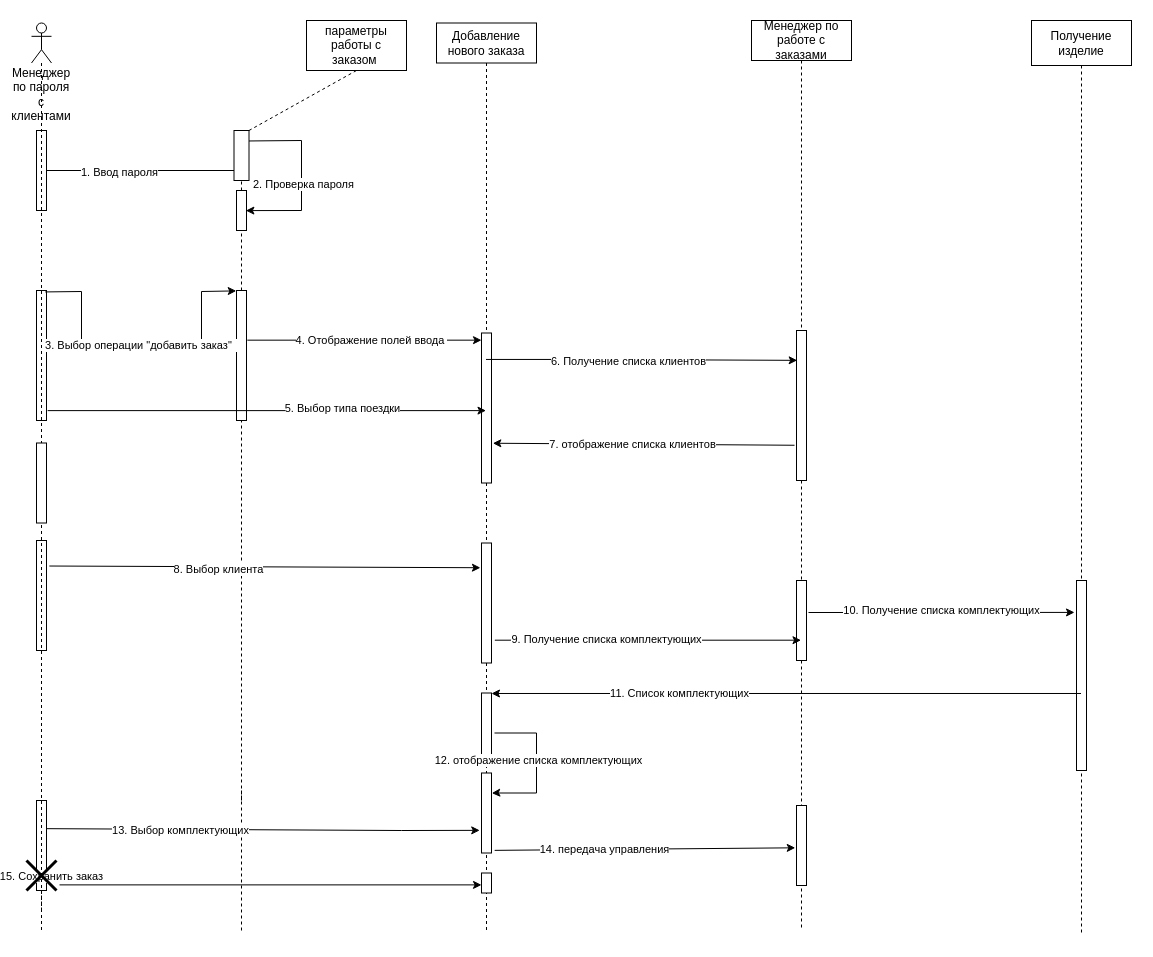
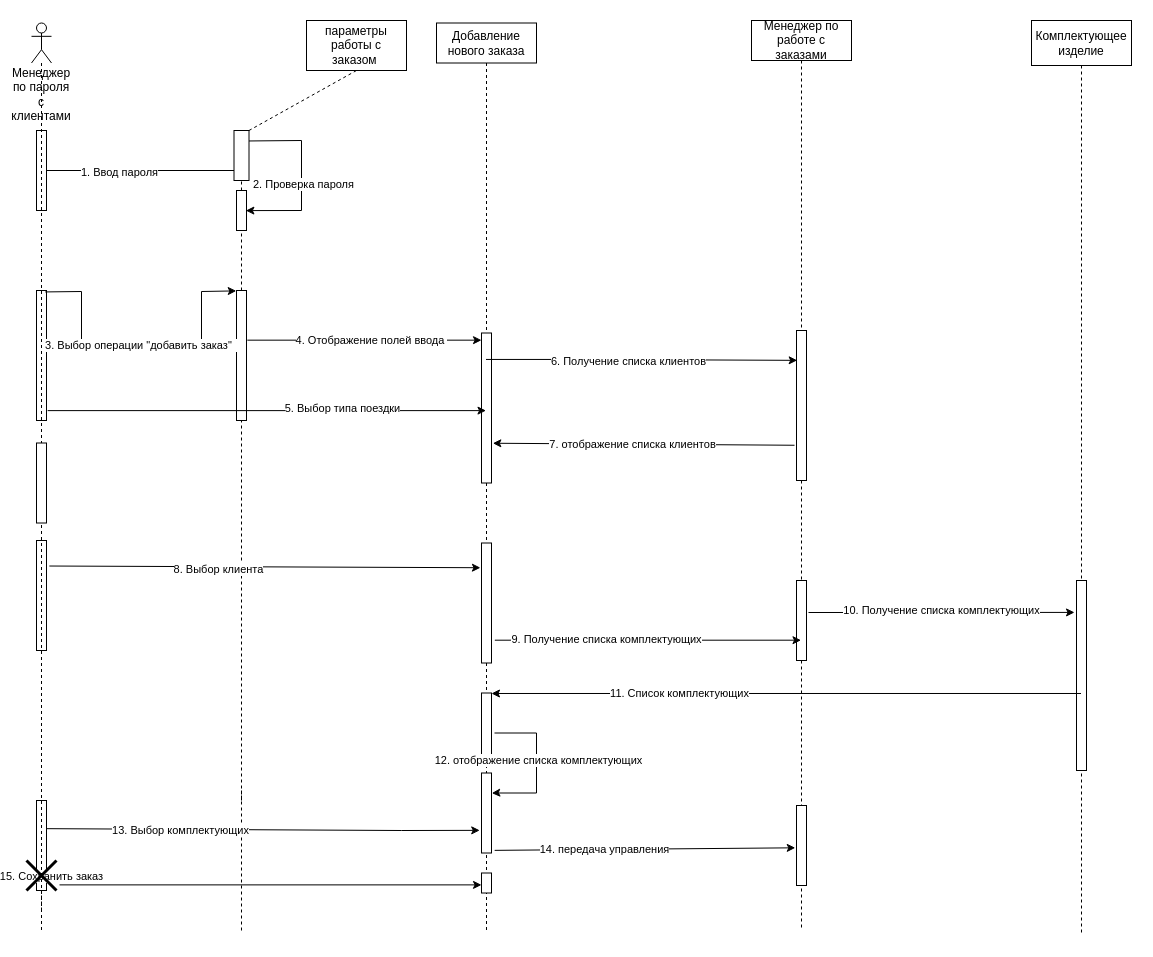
  <mxCell id="0" />
  <mxCell id="1" parent="0" />
  <mxCell id="2" value="параметры работы с заказом&amp;nbsp;" style="rounded=0;whiteSpace=wrap;html=1;" parent="1" vertex="1"><mxGeometry x="300" y="20" width="100" height="50" as="geometry" /></mxCell>
  <mxCell id="3" value="" style="endArrow=none;dashed=1;html=1;rounded=0;entryX=0.5;entryY=1;entryDx=0;entryDy=0;startArrow=none;" parent="1" source="58" target="2" edge="1"><mxGeometry width="50" height="50" relative="1" as="geometry"><mxPoint x="235" y="730" as="sourcePoint" /><mxPoint x="505" y="170" as="targetPoint" /></mxGeometry></mxCell>
  <mxCell id="4" value="" style="endArrow=classic;html=1;rounded=0;startArrow=none;" parent="1" source="58" edge="1"><mxGeometry width="50" height="50" relative="1" as="geometry"><mxPoint x="35" y="170" as="sourcePoint" /><mxPoint x="235" y="170" as="targetPoint" /></mxGeometry></mxCell>
  <mxCell id="5" value="" style="html=1;points=[];perimeter=orthogonalPerimeter;" parent="1" vertex="1"><mxGeometry x="30" y="130" width="10" height="80" as="geometry" /></mxCell>
  <mxCell id="6" value="" style="endArrow=classic;html=1;rounded=0;exitX=0.917;exitY=0.105;exitDx=0;exitDy=0;exitPerimeter=0;entryX=0.939;entryY=0.801;entryDx=0;entryDy=0;entryPerimeter=0;" parent="1" edge="1"><mxGeometry width="50" height="50" relative="1" as="geometry"><mxPoint x="239.17" y="140.5" as="sourcePoint" /><mxPoint x="239.39" y="210.1" as="targetPoint" /><Array as="points"><mxPoint x="295" y="140" /><mxPoint x="295" y="210" /></Array></mxGeometry></mxCell>
  <mxCell id="7" value="2. Проверка пароля" style="edgeLabel;html=1;align=center;verticalAlign=middle;resizable=0;points=[];" parent="6" vertex="1" connectable="0"><mxGeometry x="0.087" y="1" relative="1" as="geometry"><mxPoint as="offset" /></mxGeometry></mxCell>
  <mxCell id="8" value="" style="html=1;points=[];perimeter=orthogonalPerimeter;" parent="1" vertex="1"><mxGeometry x="30" y="290" width="10" height="130" as="geometry" /></mxCell>
  <mxCell id="9" value="" style="html=1;points=[];perimeter=orthogonalPerimeter;" parent="1" vertex="1"><mxGeometry x="230" y="290" width="10" height="130" as="geometry" /></mxCell>
  <mxCell id="10" value="" style="endArrow=none;dashed=1;html=1;rounded=0;entryX=0.5;entryY=1;entryDx=0;entryDy=0;startArrow=none;" parent="1" target="9" edge="1"><mxGeometry width="50" height="50" relative="1" as="geometry"><mxPoint x="235" y="800" as="sourcePoint" /><mxPoint x="235" y="80" as="targetPoint" /><Array as="points"><mxPoint x="235" y="420" /></Array></mxGeometry></mxCell>
  <mxCell id="11" value="" style="endArrow=classic;html=1;rounded=0;exitX=0.871;exitY=0.011;exitDx=0;exitDy=0;exitPerimeter=0;entryX=-0.023;entryY=0.003;entryDx=0;entryDy=0;entryPerimeter=0;" parent="1" source="8" target="9" edge="1"><mxGeometry width="50" height="50" relative="1" as="geometry"><mxPoint x="325" y="350" as="sourcePoint" /><mxPoint x="225" y="290" as="targetPoint" /><Array as="points"><mxPoint x="75" y="291" /><mxPoint x="75" y="350" /><mxPoint x="195" y="350" /><mxPoint x="195" y="291" /></Array></mxGeometry></mxCell>
  <mxCell id="12" value="3. Выбор операции &quot;добавить заказ&quot;&amp;nbsp;&amp;nbsp;" style="edgeLabel;html=1;align=center;verticalAlign=middle;resizable=0;points=[];" parent="11" vertex="1" connectable="0"><mxGeometry x="-0.184" y="1" relative="1" as="geometry"><mxPoint x="29" y="-5" as="offset" /></mxGeometry></mxCell>
  <mxCell id="13" value="Добавление нового заказа" style="shape=umlLifeline;perimeter=lifelinePerimeter;whiteSpace=wrap;html=1;container=1;collapsible=0;recursiveResize=0;outlineConnect=0;" parent="1" vertex="1"><mxGeometry x="430" y="22.5" width="100" height="910" as="geometry" /></mxCell>
  <mxCell id="14" value="" style="html=1;points=[];perimeter=orthogonalPerimeter;" parent="13" vertex="1"><mxGeometry x="45" y="310" width="10" height="150" as="geometry" /></mxCell>
  <mxCell id="15" value="" style="html=1;points=[];perimeter=orthogonalPerimeter;" parent="13" vertex="1"><mxGeometry x="45" y="520" width="10" height="120" as="geometry" /></mxCell>
  <mxCell id="16" value="" style="html=1;points=[];perimeter=orthogonalPerimeter;" parent="13" vertex="1"><mxGeometry x="45" y="670" width="10" height="70" as="geometry" /></mxCell>
  <mxCell id="17" value="" style="endArrow=classic;html=1;rounded=0;entryX=1.031;entryY=0.252;entryDx=0;entryDy=0;entryPerimeter=0;" parent="13" target="20" edge="1"><mxGeometry width="50" height="50" relative="1" as="geometry"><mxPoint x="58" y="710" as="sourcePoint" /><mxPoint x="-80" y="500" as="targetPoint" /><Array as="points"><mxPoint x="100" y="710" /><mxPoint x="100" y="730" /><mxPoint x="100" y="770" /><mxPoint x="58" y="770" /></Array></mxGeometry></mxCell>
  <mxCell id="18" value="12. отображение списка комплектующих" style="edgeLabel;html=1;align=center;verticalAlign=middle;resizable=0;points=[];" parent="17" vertex="1" connectable="0"><mxGeometry x="0.583" y="2" relative="1" as="geometry"><mxPoint x="15" y="-35" as="offset" /></mxGeometry></mxCell>
  <mxCell id="19" value="" style="html=1;points=[];perimeter=orthogonalPerimeter;" parent="13" vertex="1"><mxGeometry x="45" y="850" width="10" height="20" as="geometry" /></mxCell>
  <mxCell id="20" value="" style="html=1;points=[];perimeter=orthogonalPerimeter;" parent="13" vertex="1"><mxGeometry x="45" y="750" width="10" height="80" as="geometry" /></mxCell>
  <mxCell id="21" value="г7" style="endArrow=classic;html=1;rounded=0;exitX=1.083;exitY=0.382;exitDx=0;exitDy=0;exitPerimeter=0;" parent="1" source="9" target="14" edge="1"><mxGeometry width="50" height="50" relative="1" as="geometry"><mxPoint x="375" y="450" as="sourcePoint" /><mxPoint x="425" y="400" as="targetPoint" /></mxGeometry></mxCell>
  <mxCell id="22" value="4. Отображение полей ввода&amp;nbsp;" style="edgeLabel;html=1;align=center;verticalAlign=middle;resizable=0;points=[];" parent="21" vertex="1" connectable="0"><mxGeometry x="-0.267" y="1" relative="1" as="geometry"><mxPoint x="38" y="1" as="offset" /></mxGeometry></mxCell>
  <mxCell id="23" value="" style="endArrow=classic;html=1;rounded=0;exitX=1.114;exitY=0.924;exitDx=0;exitDy=0;exitPerimeter=0;" parent="1" source="8" target="13" edge="1"><mxGeometry width="50" height="50" relative="1" as="geometry"><mxPoint x="45" y="420" as="sourcePoint" /><mxPoint x="425" y="120" as="targetPoint" /></mxGeometry></mxCell>
  <mxCell id="24" value="5. Выбор типа поездки" style="edgeLabel;html=1;align=center;verticalAlign=middle;resizable=0;points=[];" parent="23" vertex="1" connectable="0"><mxGeometry x="-0.393" y="1" relative="1" as="geometry"><mxPoint x="161" y="-2" as="offset" /></mxGeometry></mxCell>
  <mxCell id="25" value="Менеджер по работе с заказами" style="shape=umlLifeline;perimeter=lifelinePerimeter;whiteSpace=wrap;html=1;container=1;collapsible=0;recursiveResize=0;outlineConnect=0;" parent="1" vertex="1"><mxGeometry x="745" y="20" width="100" height="910" as="geometry" /></mxCell>
  <mxCell id="26" value="" style="html=1;points=[];perimeter=orthogonalPerimeter;" parent="25" vertex="1"><mxGeometry x="45" y="310" width="10" height="150" as="geometry" /></mxCell>
  <mxCell id="27" value="" style="html=1;points=[];perimeter=orthogonalPerimeter;" parent="25" vertex="1"><mxGeometry x="45" y="560" width="10" height="80" as="geometry" /></mxCell>
  <mxCell id="28" value="" style="html=1;points=[];perimeter=orthogonalPerimeter;" parent="25" vertex="1"><mxGeometry x="45" y="785" width="10" height="80" as="geometry" /></mxCell>
  <mxCell id="29" value="" style="endArrow=classic;html=1;rounded=0;entryX=0.067;entryY=0.199;entryDx=0;entryDy=0;entryPerimeter=0;" parent="1" source="13" target="26" edge="1"><mxGeometry width="50" height="50" relative="1" as="geometry"><mxPoint x="412.86" y="351.06" as="sourcePoint" /><mxPoint x="730" y="355.99" as="targetPoint" /><Array as="points"><mxPoint x="576.19" y="358.94" /></Array></mxGeometry></mxCell>
  <mxCell id="30" value="6. Получение списка клиентов" style="edgeLabel;html=1;align=center;verticalAlign=middle;resizable=0;points=[];" parent="29" vertex="1" connectable="0"><mxGeometry x="0.15" y="-1" relative="1" as="geometry"><mxPoint x="-37" as="offset" /></mxGeometry></mxCell>
  <mxCell id="31" value="" style="html=1;points=[];perimeter=orthogonalPerimeter;" parent="1" vertex="1"><mxGeometry x="30" y="540" width="10" height="110" as="geometry" /></mxCell>
  <mxCell id="32" value="" style="endArrow=classic;html=1;rounded=0;exitX=1.083;exitY=0.232;exitDx=0;exitDy=0;exitPerimeter=0;entryX=-0.106;entryY=0.206;entryDx=0;entryDy=0;entryPerimeter=0;" parent="1" edge="1" target="15"><mxGeometry width="50" height="50" relative="1" as="geometry"><mxPoint x="42.83" y="565.52" as="sourcePoint" /><mxPoint x="401.17" y="567.96" as="targetPoint" /></mxGeometry></mxCell>
  <mxCell id="33" value="8. Выбор клиента" style="edgeLabel;html=1;align=center;verticalAlign=middle;resizable=0;points=[];" parent="32" vertex="1" connectable="0"><mxGeometry x="-0.218" y="-2" relative="1" as="geometry"><mxPoint as="offset" /></mxGeometry></mxCell>
  <mxCell id="34" value="" style="endArrow=classic;html=1;rounded=0;exitX=1.333;exitY=0.81;exitDx=0;exitDy=0;exitPerimeter=0;" parent="1" source="15" target="25" edge="1"><mxGeometry width="50" height="50" relative="1" as="geometry"><mxPoint x="265" y="730" as="sourcePoint" /><mxPoint x="315" y="680" as="targetPoint" /></mxGeometry></mxCell>
  <mxCell id="35" value="9. Получение списка комплектующих" style="edgeLabel;html=1;align=center;verticalAlign=middle;resizable=0;points=[];" parent="34" vertex="1" connectable="0"><mxGeometry x="-0.274" y="1" relative="1" as="geometry"><mxPoint as="offset" /></mxGeometry></mxCell>
- <mxCell id="36" value="Получение изделие" style="shape=umlLifeline;perimeter=lifelinePerimeter;whiteSpace=wrap;html=1;container=1;collapsible=0;recursiveResize=0;outlineConnect=0;size=45;" parent="1" vertex="1"><mxGeometry x="1025" y="20" width="100" height="915" as="geometry" /></mxCell>
+ <mxCell id="36" value="Комплектующее изделие" style="shape=umlLifeline;perimeter=lifelinePerimeter;whiteSpace=wrap;html=1;container=1;collapsible=0;recursiveResize=0;outlineConnect=0;size=45;" parent="1" vertex="1"><mxGeometry x="1025" y="20" width="100" height="915" as="geometry" /></mxCell>
  <mxCell id="37" value="" style="html=1;points=[];perimeter=orthogonalPerimeter;" parent="36" vertex="1"><mxGeometry x="45" y="560" width="10" height="190" as="geometry" /></mxCell>
  <mxCell id="38" value="" style="endArrow=classic;html=1;rounded=0;entryX=1;entryY=0.007;entryDx=0;entryDy=0;entryPerimeter=0;" parent="1" source="36" target="16" edge="1"><mxGeometry width="50" height="50" relative="1" as="geometry"><mxPoint x="355" y="270" as="sourcePoint" /><mxPoint x="405" y="220" as="targetPoint" /></mxGeometry></mxCell>
  <mxCell id="39" value="11. Список комплектующих" style="edgeLabel;html=1;align=center;verticalAlign=middle;resizable=0;points=[];" parent="38" vertex="1" connectable="0"><mxGeometry x="0.665" y="-1" relative="1" as="geometry"><mxPoint x="89" y="1" as="offset" /></mxGeometry></mxCell>
  <mxCell id="40" value="" style="endArrow=none;dashed=1;html=1;rounded=0;entryX=0.5;entryY=1;entryDx=0;entryDy=0;" parent="1" edge="1"><mxGeometry width="50" height="50" relative="1" as="geometry"><mxPoint x="235" y="930" as="sourcePoint" /><mxPoint x="235" y="790" as="targetPoint" /><Array as="points" /></mxGeometry></mxCell>
  <mxCell id="41" value="" style="endArrow=classic;html=1;rounded=0;exitX=1.2;exitY=0.4;exitDx=0;exitDy=0;exitPerimeter=0;entryX=-0.2;entryY=0.168;entryDx=0;entryDy=0;entryPerimeter=0;" parent="1" source="27" target="37" edge="1"><mxGeometry width="50" height="50" relative="1" as="geometry"><mxPoint x="275" y="570" as="sourcePoint" /><mxPoint x="325" y="520" as="targetPoint" /></mxGeometry></mxCell>
  <mxCell id="42" value="10. Получение списка комплектующих" style="edgeLabel;html=1;align=center;verticalAlign=middle;resizable=0;points=[];" parent="41" vertex="1" connectable="0"><mxGeometry x="-0.329" y="4" relative="1" as="geometry"><mxPoint x="44" y="2" as="offset" /></mxGeometry></mxCell>
  <mxCell id="43" value="" style="html=1;points=[];perimeter=orthogonalPerimeter;" parent="1" vertex="1"><mxGeometry x="30" y="800" width="10" height="90" as="geometry" /></mxCell>
  <mxCell id="44" value="" style="endArrow=none;dashed=1;html=1;rounded=0;entryX=0.5;entryY=1;entryDx=0;entryDy=0;startArrow=none;" parent="1" source="52" target="43" edge="1"><mxGeometry width="50" height="50" relative="1" as="geometry"><mxPoint x="35" y="910" as="sourcePoint" /><mxPoint x="35" y="650" as="targetPoint" /><Array as="points" /></mxGeometry></mxCell>
  <mxCell id="45" value="" style="endArrow=classic;html=1;rounded=0;exitX=1;exitY=0.313;exitDx=0;exitDy=0;exitPerimeter=0;entryX=-0.178;entryY=0.717;entryDx=0;entryDy=0;entryPerimeter=0;" parent="1" source="43" target="20" edge="1"><mxGeometry width="50" height="50" relative="1" as="geometry"><mxPoint x="205" y="520" as="sourcePoint" /><mxPoint x="255" y="470" as="targetPoint" /><Array as="points"><mxPoint x="395" y="830" /></Array></mxGeometry></mxCell>
  <mxCell id="46" value="13. Выбор комплектующих" style="edgeLabel;html=1;align=center;verticalAlign=middle;resizable=0;points=[];" parent="45" vertex="1" connectable="0"><mxGeometry x="-0.38" y="-1" relative="1" as="geometry"><mxPoint as="offset" /></mxGeometry></mxCell>
  <mxCell id="47" value="" style="endArrow=classic;html=1;rounded=0;exitX=1.1;exitY=0.813;exitDx=0;exitDy=0;exitPerimeter=0;startArrow=none;" parent="1" source="52" target="19" edge="1"><mxGeometry width="50" height="50" relative="1" as="geometry"><mxPoint x="205" y="860" as="sourcePoint" /><mxPoint x="255" y="810" as="targetPoint" /></mxGeometry></mxCell>
  <mxCell id="48" value="" style="endArrow=classic;html=1;rounded=0;exitX=1.317;exitY=0.967;exitDx=0;exitDy=0;exitPerimeter=0;entryX=-0.122;entryY=0.529;entryDx=0;entryDy=0;entryPerimeter=0;" parent="1" source="20" target="28" edge="1"><mxGeometry width="50" height="50" relative="1" as="geometry"><mxPoint x="45" y="860" as="sourcePoint" /><mxPoint x="1174.5" y="862.01" as="targetPoint" /></mxGeometry></mxCell>
  <mxCell id="49" value="14. передача управления" style="edgeLabel;html=1;align=center;verticalAlign=middle;resizable=0;points=[];" parent="48" vertex="1" connectable="0"><mxGeometry x="-0.278" relative="1" as="geometry"><mxPoint as="offset" /></mxGeometry></mxCell>
  <mxCell id="50" value="" style="endArrow=none;html=1;rounded=0;exitX=1.1;exitY=0.813;exitDx=0;exitDy=0;exitPerimeter=0;" parent="1" source="43" target="52" edge="1"><mxGeometry width="50" height="50" relative="1" as="geometry"><mxPoint x="41" y="873.17" as="sourcePoint" /><mxPoint x="400" y="873.17" as="targetPoint" /></mxGeometry></mxCell>
  <mxCell id="51" value="15. Сохранить заказ" style="edgeLabel;html=1;align=center;verticalAlign=middle;resizable=0;points=[];" parent="50" vertex="1" connectable="0"><mxGeometry x="-0.287" y="-3" relative="1" as="geometry"><mxPoint as="offset" /></mxGeometry></mxCell>
  <mxCell id="52" value="" style="shape=umlDestroy;whiteSpace=wrap;html=1;strokeWidth=3;" parent="1" vertex="1"><mxGeometry x="20" y="860" width="30" height="30" as="geometry" /></mxCell>
  <mxCell id="53" value="" style="endArrow=none;dashed=1;html=1;rounded=0;entryX=0.5;entryY=1;entryDx=0;entryDy=0;" parent="1" target="52" edge="1"><mxGeometry width="50" height="50" relative="1" as="geometry"><mxPoint x="35" y="910" as="sourcePoint" /><mxPoint x="35" y="890" as="targetPoint" /><Array as="points" /></mxGeometry></mxCell>
  <mxCell id="54" value="Менеджер по пароля с клиентами" style="shape=umlLifeline;participant=umlActor;perimeter=lifelinePerimeter;whiteSpace=wrap;html=1;container=1;collapsible=0;recursiveResize=0;verticalAlign=top;spacingTop=36;outlineConnect=0;" parent="1" vertex="1"><mxGeometry x="25" y="22.5" width="20" height="910" as="geometry" /></mxCell>
  <mxCell id="55" value="" style="html=1;points=[];perimeter=orthogonalPerimeter;" parent="54" vertex="1"><mxGeometry x="5" y="420" width="10" height="80" as="geometry" /></mxCell>
  <mxCell id="56" value="" style="endArrow=none;html=1;rounded=0;" parent="1" source="5" target="58" edge="1"><mxGeometry width="50" height="50" relative="1" as="geometry"><mxPoint x="40" y="170" as="sourcePoint" /><mxPoint x="235" y="170" as="targetPoint" /></mxGeometry></mxCell>
  <mxCell id="57" value="1. Ввод пароля" style="edgeLabel;html=1;align=center;verticalAlign=middle;resizable=0;points=[];" parent="56" vertex="1" connectable="0"><mxGeometry x="-0.233" y="-1" relative="1" as="geometry"><mxPoint as="offset" /></mxGeometry></mxCell>
  <mxCell id="58" value="" style="html=1;points=[];perimeter=orthogonalPerimeter;" parent="1" vertex="1"><mxGeometry x="227.5" y="130" width="15" height="50" as="geometry" /></mxCell>
  <mxCell id="59" value="" style="endArrow=none;dashed=1;html=1;rounded=0;entryX=0.5;entryY=1;entryDx=0;entryDy=0;startArrow=none;" parent="1" source="60" target="58" edge="1"><mxGeometry width="50" height="50" relative="1" as="geometry"><mxPoint x="235" y="290" as="sourcePoint" /><mxPoint x="235" y="80" as="targetPoint" /></mxGeometry></mxCell>
  <mxCell id="60" value="" style="html=1;points=[];perimeter=orthogonalPerimeter;" parent="1" vertex="1"><mxGeometry x="230" y="190" width="10" height="40" as="geometry" /></mxCell>
  <mxCell id="61" value="" style="endArrow=none;dashed=1;html=1;rounded=0;entryX=0.5;entryY=1;entryDx=0;entryDy=0;startArrow=none;" parent="1" source="9" target="60" edge="1"><mxGeometry width="50" height="50" relative="1" as="geometry"><mxPoint x="235" y="290" as="sourcePoint" /><mxPoint x="235" y="180" as="targetPoint" /></mxGeometry></mxCell>
  <mxCell id="62" value="" style="endArrow=classic;html=1;rounded=0;entryX=1.134;entryY=0.735;entryDx=0;entryDy=0;entryPerimeter=0;exitX=-0.198;exitY=0.765;exitDx=0;exitDy=0;exitPerimeter=0;" parent="1" source="26" edge="1" target="14"><mxGeometry width="50" height="50" relative="1" as="geometry"><mxPoint x="735" y="440" as="sourcePoint" /><mxPoint x="415" y="424" as="targetPoint" /><Array as="points" /></mxGeometry></mxCell>
  <mxCell id="63" value="7. отображение списка клиентов" style="edgeLabel;html=1;align=center;verticalAlign=middle;resizable=0;points=[];" vertex="1" connectable="0" parent="62"><mxGeometry x="0.394" relative="1" as="geometry"><mxPoint x="47" as="offset" /></mxGeometry></mxCell>
